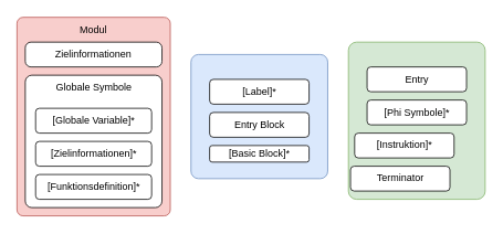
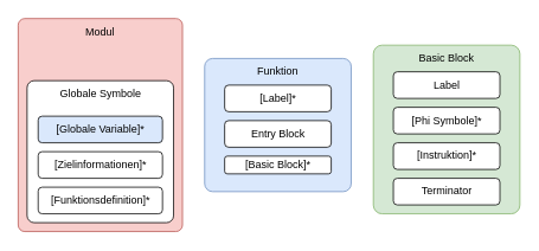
  <mxCell id="0" />
  <mxCell id="1" parent="0" />
  <mxCell id="2" value="" style="rounded=1;whiteSpace=wrap;html=1;arcSize=4;fillColor=#f8cecc;strokeColor=#b85450;" vertex="1" parent="1"><mxGeometry x="20" y="20" width="185" height="240" as="geometry" /></mxCell>
  <mxCell id="3" value="Modul" style="text;html=1;strokeColor=none;fillColor=none;align=center;verticalAlign=middle;whiteSpace=wrap;rounded=0;" vertex="1" parent="1"><mxGeometry x="60" y="20" width="105" height="30" as="geometry" /></mxCell>
  <mxCell id="4" value="" style="rounded=1;whiteSpace=wrap;html=1;arcSize=5;" vertex="1" parent="1"><mxGeometry x="30" y="90" width="165" height="160" as="geometry" /></mxCell>
  <mxCell id="5" value="[Zielinformationen]*" style="rounded=1;whiteSpace=wrap;html=1;" vertex="1" parent="1"><mxGeometry x="42.5" y="170" width="140" height="30" as="geometry" /></mxCell>
- <mxCell id="6" value="[Globale Variable]*" style="rounded=1;whiteSpace=wrap;html=1;" vertex="1" parent="1"><mxGeometry x="42.5" y="130" width="140" height="30" as="geometry" /></mxCell>
+ <mxCell id="6" value="[Globale Variable]*" style="rounded=1;whiteSpace=wrap;html=1;fillColor=#dae8fc;" vertex="1" parent="1"><mxGeometry x="42.5" y="130" width="140" height="30" as="geometry" /></mxCell>
  <mxCell id="7" value="Globale Symbole" style="text;html=1;strokeColor=none;fillColor=none;align=center;verticalAlign=middle;whiteSpace=wrap;rounded=0;" vertex="1" parent="1"><mxGeometry x="62.5" y="90" width="100" height="30" as="geometry" /></mxCell>
  <mxCell id="8" value="[Funktionsdefinition]*" style="rounded=1;whiteSpace=wrap;html=1;" vertex="1" parent="1"><mxGeometry x="42.5" y="210" width="140" height="30" as="geometry" /></mxCell>
- <mxCell id="9" value="Zielinformationen" style="rounded=1;whiteSpace=wrap;html=1;arcSize=23;" vertex="1" parent="1"><mxGeometry x="30" y="50" width="165" height="30" as="geometry" /></mxCell>
  <mxCell id="10" value="" style="rounded=1;whiteSpace=wrap;html=1;arcSize=6;fillColor=#dae8fc;strokeColor=#6c8ebf;" vertex="1" parent="1"><mxGeometry x="230" y="65" width="165" height="150" as="geometry" /></mxCell>
+ <mxCell id="11" value="Funktion" style="text;html=1;strokeColor=none;fillColor=none;align=center;verticalAlign=middle;whiteSpace=wrap;rounded=0;" vertex="1" parent="1"><mxGeometry x="260" y="65" width="105" height="30" as="geometry" /></mxCell>
  <mxCell id="12" value="[Label]*" style="rounded=1;whiteSpace=wrap;html=1;" vertex="1" parent="1"><mxGeometry x="252.5" y="95" width="120" height="30" as="geometry" /></mxCell>
  <mxCell id="13" value="[Basic Block]*" style="rounded=1;whiteSpace=wrap;html=1;" vertex="1" parent="1"><mxGeometry x="252.5" y="175" width="120" height="20" as="geometry" /></mxCell>
  <mxCell id="14" value="Entry Block" style="rounded=1;whiteSpace=wrap;html=1;" vertex="1" parent="1"><mxGeometry x="252.5" y="135" width="120" height="30" as="geometry" /></mxCell>
  <mxCell id="15" value="" style="rounded=1;whiteSpace=wrap;html=1;arcSize=6;fillColor=#d5e8d4;strokeColor=#82b366;" vertex="1" parent="1"><mxGeometry x="420" y="50" width="165" height="190" as="geometry" /></mxCell>
- <mxCell id="17" value="Entry" style="rounded=1;whiteSpace=wrap;html=1;" vertex="1" parent="1"><mxGeometry x="442.5" y="80" width="120" height="30" as="geometry" /></mxCell>
- <mxCell id="18" value="[Instruktion]*" style="rounded=1;whiteSpace=wrap;html=1;" vertex="1" parent="1"><mxGeometry x="427.5" y="160" width="120" height="30" as="geometry" /></mxCell>
- <mxCell id="19" value="Terminator" style="rounded=1;whiteSpace=wrap;html=1;" vertex="1" parent="1"><mxGeometry x="422.5" y="200" width="120" height="30" as="geometry" /></mxCell>
+ <mxCell id="16" value="Basic Block" style="text;html=1;strokeColor=none;fillColor=none;align=center;verticalAlign=middle;whiteSpace=wrap;rounded=0;" vertex="1" parent="1"><mxGeometry x="450" y="50" width="105" height="30" as="geometry" /></mxCell>
+ <mxCell id="17" value="Label" style="rounded=1;whiteSpace=wrap;html=1;" vertex="1" parent="1"><mxGeometry x="442.5" y="80" width="120" height="30" as="geometry" /></mxCell>
+ <mxCell id="18" value="[Instruktion]*" style="rounded=1;whiteSpace=wrap;html=1;" vertex="1" parent="1"><mxGeometry x="442.5" y="160" width="120" height="30" as="geometry" /></mxCell>
+ <mxCell id="19" value="Terminator" style="rounded=1;whiteSpace=wrap;html=1;" vertex="1" parent="1"><mxGeometry x="442.5" y="200" width="120" height="30" as="geometry" /></mxCell>
  <mxCell id="20" value="[Phi Symbole]*" style="rounded=1;whiteSpace=wrap;html=1;" vertex="1" parent="1"><mxGeometry x="442.5" y="120" width="120" height="30" as="geometry" /></mxCell>
